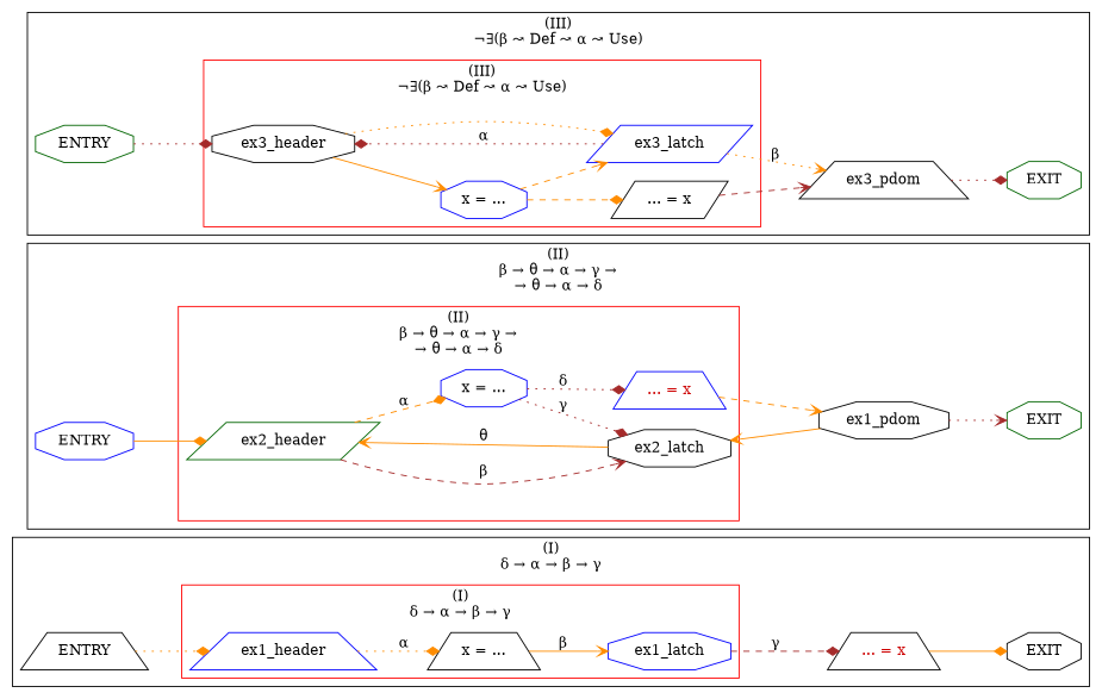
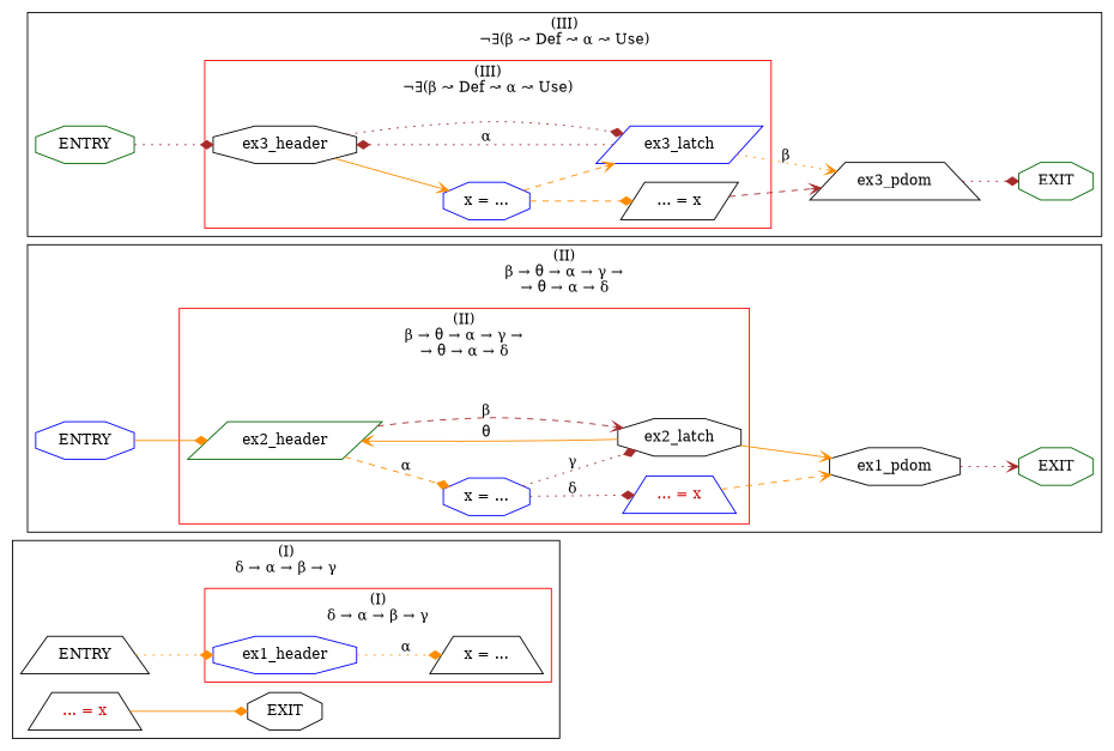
  digraph {
    rankdir=LR
    node [color=black shape=octagon]
    edge [arrowhead=diamond color=darkorange style=dotted]
-   ex1_header [color=blue shape=trapezium]
+   ex1_header [color=blue]
    n2 [label="x = ..." shape=trapezium]
-   ex1_latch [color=blue]
    n4 [label=ENTRY rank=source shape=trapezium]
    n5 [label=EXIT rank=sink]
    n6 [fontcolor=red3 label="... = x" shape=trapezium]
    ex2_header [color=darkgreen shape=parallelogram]
    n8 [color=blue label="x = ..."]
    ex2_latch
    n10 [color=blue fontcolor=red3 label="... = x" shape=trapezium]
    n11 [color=blue label=ENTRY rank=source]
    n12 [color=darkgreen label=EXIT rank=sink]
    n13 [label=ex1_pdom]
    ex3_header
    n15 [color=blue label="x = ..."]
    ex3_latch [color=blue shape=parallelogram]
    n17 [label="... = x" shape=parallelogram]
    n18 [color=darkgreen label=ENTRY rank=source]
    n19 [color=darkgreen label=EXIT rank=sink]
    ex3_pdom [shape=trapezium]
    subgraph cluster_1 {
      color=black
      label="(I)\n&delta; &rarr; &alpha; &rarr; &beta; &rarr; &gamma;"
      n4
      n5
      n6
      subgraph cluster_2 {
        color=red
        label="(I)\n&delta; &rarr; &alpha; &rarr; &beta; &rarr; &gamma;"
        ex1_header
        n2
-       ex1_latch
      }
    }
    subgraph cluster_3 {
      color=black
      label="(II)\n&beta; &rarr; &theta; &rarr; &alpha; &rarr; &gamma; &rarr;\n&rarr; &theta; &rarr; &alpha; &rarr; &delta;"
      n11
      n12
      n13
      subgraph cluster_4 {
        color=red
        label="(II)\n&beta; &rarr; &theta; &rarr; &alpha; &rarr; &gamma; &rarr;\n&rarr; &theta; &rarr; &alpha; &rarr; &delta;"
        ex2_header
        n8
        ex2_latch
        n10
      }
    }
    subgraph cluster_5 {
      color=black
      label="(III)\n&not;&exist;(&beta; &#8605; Def &#8605; &alpha; &#8605; Use)"
      n18
      n19
      ex3_pdom
      subgraph cluster_6 {
        color=red
        label="(III)\n&not;&exist;(&beta; &#8605; Def &#8605; &alpha; &#8605; Use)"
        ex3_header
        n15
        ex3_latch
        n17
      }
    }
    ex1_header -> n2 [label="&alpha;"]
-   n2 -> ex1_latch [arrowhead=vee label="&beta;" style=solid]
-   ex1_latch -> n6 [color=brown label="&gamma;" style=dashed]
    n4 -> ex1_header
    n6 -> n5 [style=solid]
    ex2_header -> n8 [label="&alpha;" style=dashed]
    ex2_header -> ex2_latch [arrowhead=vee color=brown label="&beta;" style=dashed]
    n8 -> ex2_latch [color=brown label="&gamma;"]
    n8 -> n10 [color=brown label="&delta;"]
    ex2_latch -> ex2_header [arrowhead=vee label="&theta;" style=solid]
-   n13 -> ex2_latch [arrowhead=vee style=solid]
+   ex2_latch -> n13 [arrowhead=vee style=solid]
    n10 -> n13 [arrowhead=vee style=dashed]
    n11 -> ex2_header [style=solid]
    n13 -> n12 [arrowhead=vee color=brown]
    ex3_header -> n15 [arrowhead=vee style=solid]
-   ex3_header -> ex3_latch
+   ex3_header -> ex3_latch [color=brown]
    n15 -> ex3_latch [arrowhead=vee style=dashed]
    n15 -> n17 [style=dashed]
    ex3_latch -> ex3_header [color=brown label="&alpha;"]
    ex3_latch -> ex3_pdom [arrowhead=vee label="&beta;"]
    n17 -> ex3_pdom [arrowhead=vee color=brown style=dashed]
    n18 -> ex3_header [color=brown]
    ex3_pdom -> n19 [color=brown]
  }
